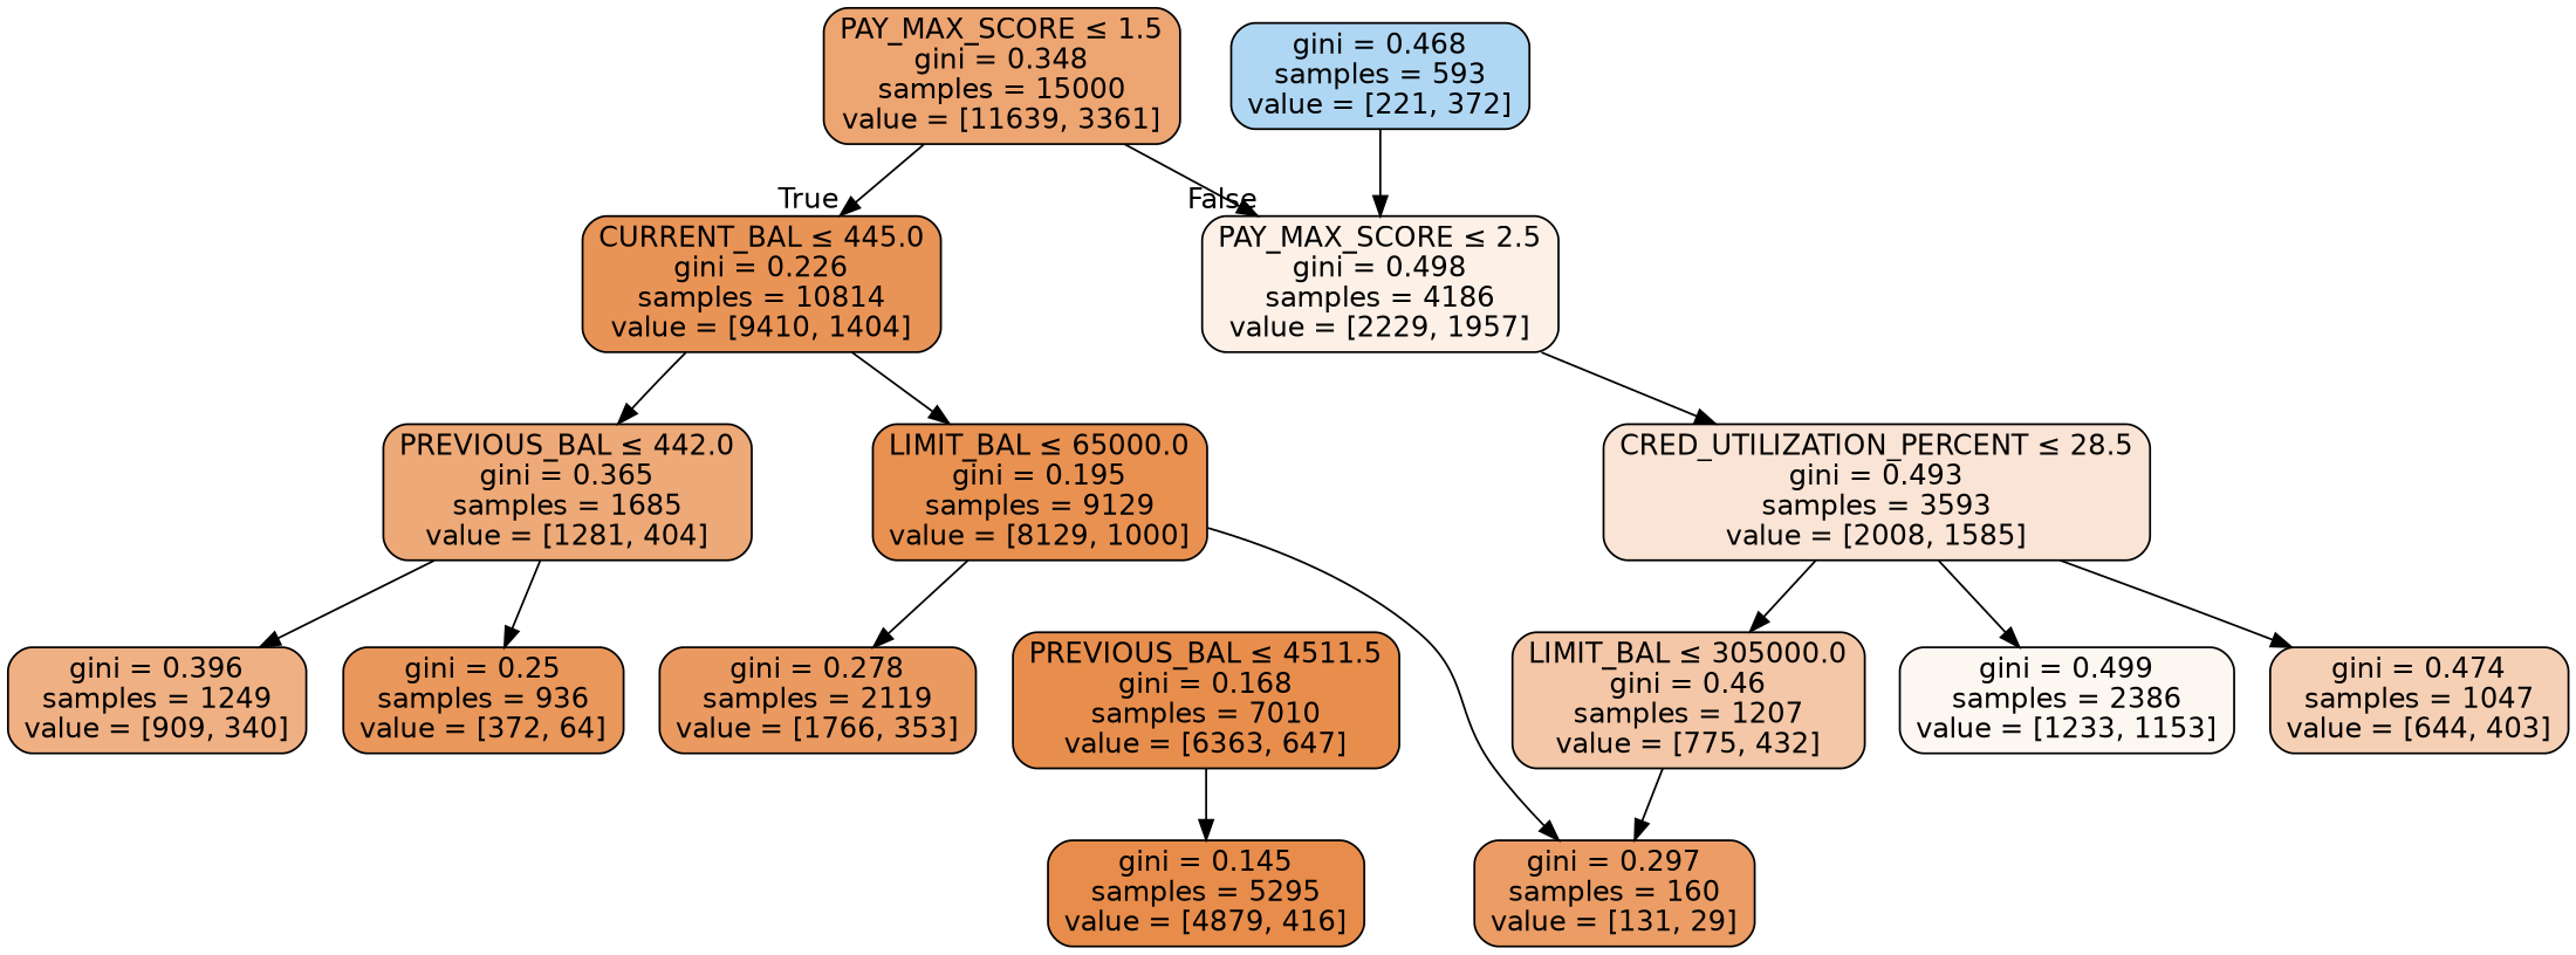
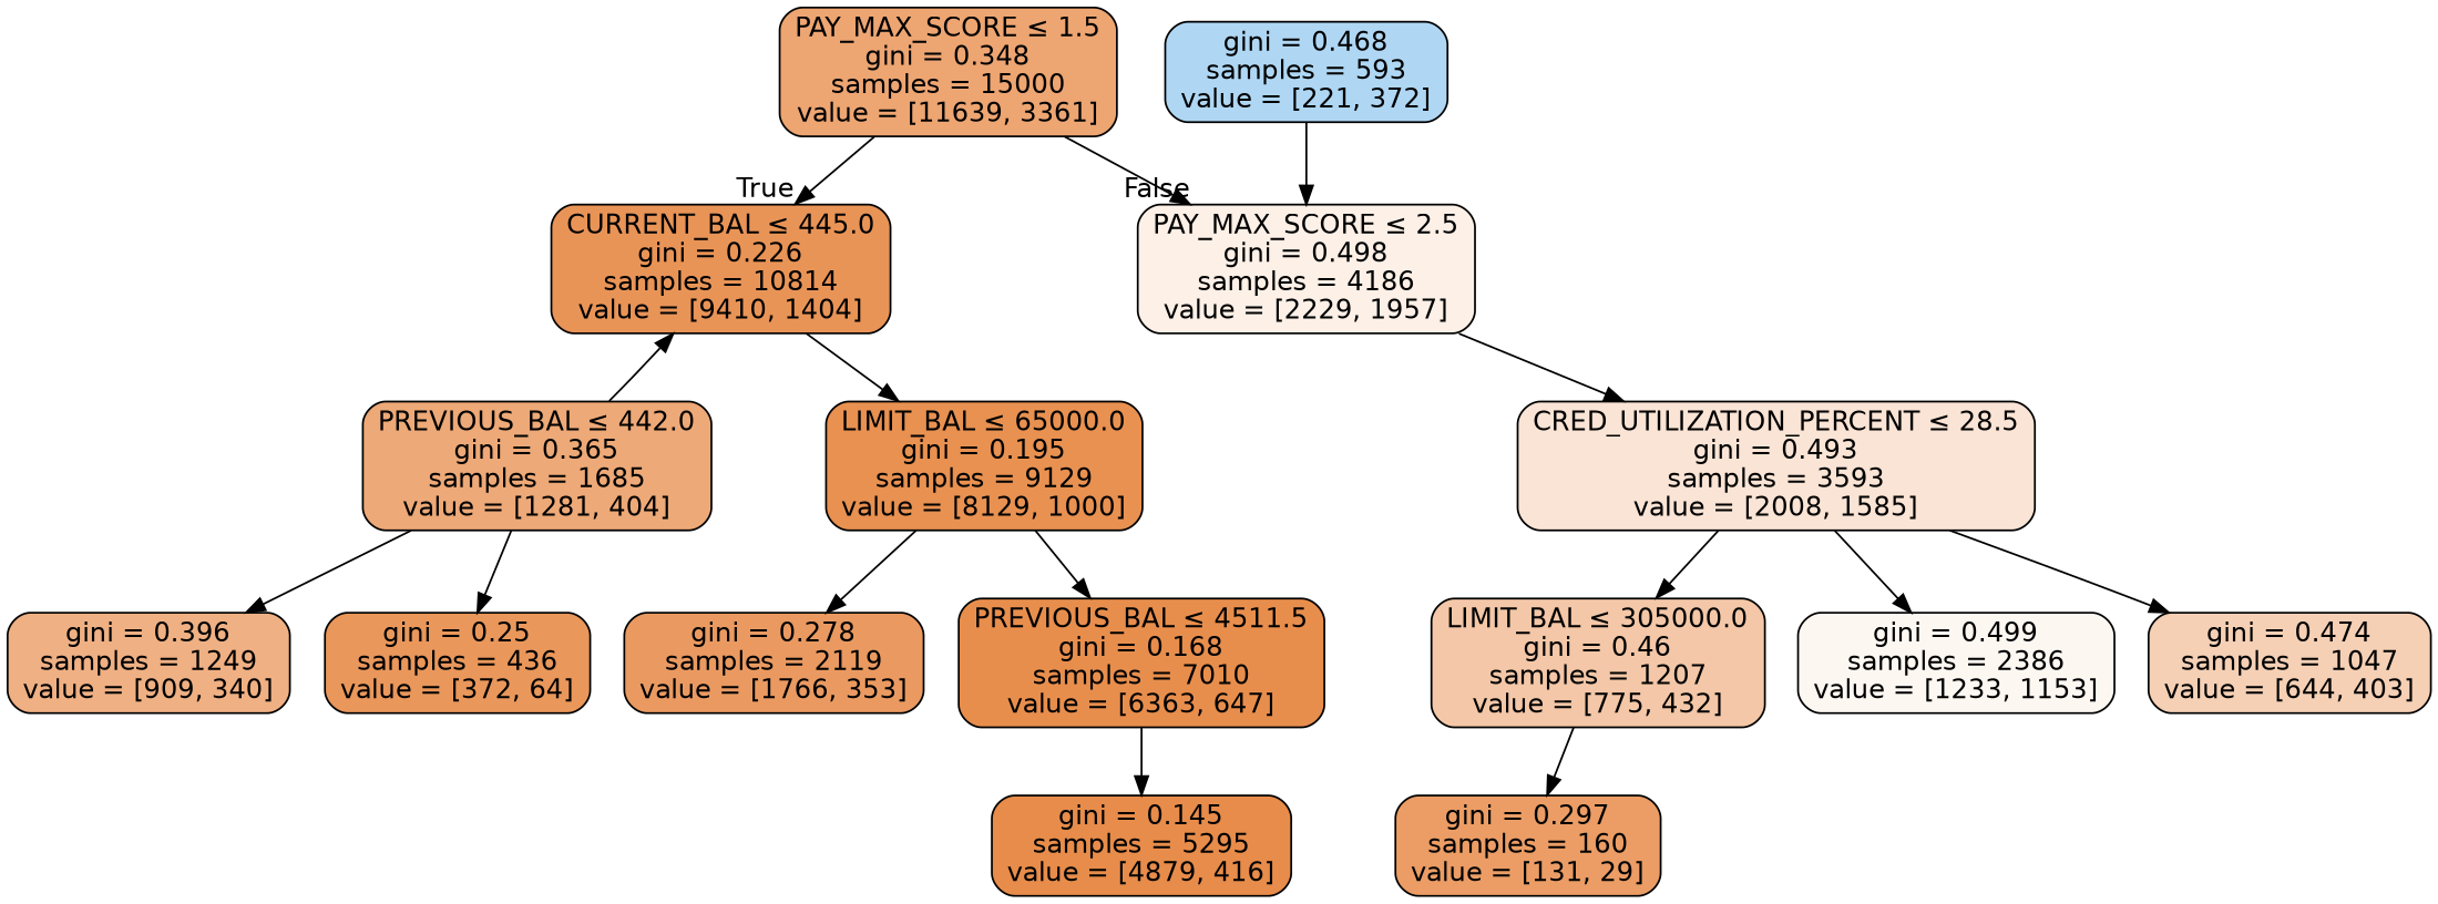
  digraph {
    node [color=black fontname=helvetica shape=box style="filled, rounded"]
    edge [fontname=helvetica]
    n1 [fillcolor="#eda572" label=<PAY_MAX_SCORE &le; 1.5<br/>gini = 0.348<br/>samples = 15000<br/>value = [11639, 3361]>]
    n2 [fillcolor="#e99457" label=<CURRENT_BAL &le; 445.0<br/>gini = 0.226<br/>samples = 10814<br/>value = [9410, 1404]>]
    n3 [fillcolor="#fcf0e7" label=<PAY_MAX_SCORE &le; 2.5<br/>gini = 0.498<br/>samples = 4186<br/>value = [2229, 1957]>]
    n4 [fillcolor="#eda977" label=<PREVIOUS_BAL &le; 442.0<br/>gini = 0.365<br/>samples = 1685<br/>value = [1281, 404]>]
    n5 [fillcolor="#e89151" label=<LIMIT_BAL &le; 65000.0<br/>gini = 0.195<br/>samples = 9129<br/>value = [8129, 1000]>]
    n6 [fillcolor="#fae4d5" label=<CRED_UTILIZATION_PERCENT &le; 28.5<br/>gini = 0.493<br/>samples = 3593<br/>value = [2008, 1585]>]
    n7 [fillcolor="#efb083" label=<gini = 0.396<br/>samples = 1249<br/>value = [909, 340]>]
-   n8 [fillcolor="#e9975b" label=<gini = 0.25<br/>samples = 936<br/>value = [372, 64]>]
+   n8 [fillcolor="#e9975b" label=<gini = 0.25<br/>samples = 436<br/>value = [372, 64]>]
    n9 [fillcolor="#ea9a61" label=<gini = 0.278<br/>samples = 2119<br/>value = [1766, 353]>]
    n10 [fillcolor="#e88e4d" label=<PREVIOUS_BAL &le; 4511.5<br/>gini = 0.168<br/>samples = 7010<br/>value = [6363, 647]>]
    n11 [fillcolor="#e78c4a" label=<gini = 0.145<br/>samples = 5295<br/>value = [4879, 416]>]
    n12 [fillcolor="#f3c7a7" label=<LIMIT_BAL &le; 305000.0<br/>gini = 0.46<br/>samples = 1207<br/>value = [775, 432]>]
    n13 [fillcolor="#fdf7f2" label=<gini = 0.499<br/>samples = 2386<br/>value = [1233, 1153]>]
    n14 [fillcolor="#f5d0b5" label=<gini = 0.474<br/>samples = 1047<br/>value = [644, 403]>]
    n15 [fillcolor="#afd7f4" label=<gini = 0.468<br/>samples = 593<br/>value = [221, 372]>]
    n16 [fillcolor="#eb9d65" label=<gini = 0.297<br/>samples = 160<br/>value = [131, 29]>]
    n1 -> n2 [headlabel=True labelangle=45 labeldistance=2.5]
    n1 -> n3 [headlabel=False labelangle=-45 labeldistance=2.5]
-   n2 -> n4
+   n4 -> n2
    n2 -> n5
    n3 -> n6
    n4 -> n7
    n4 -> n8
    n5 -> n9
-   n5 -> n16
+   n5 -> n10
    n6 -> n12
    n6 -> n13
    n6 -> n14
    n10 -> n11
    n12 -> n16
    n15 -> n3
  }
